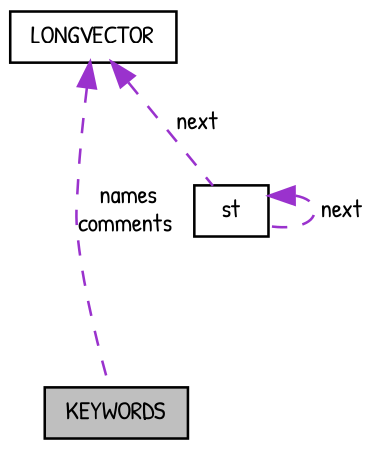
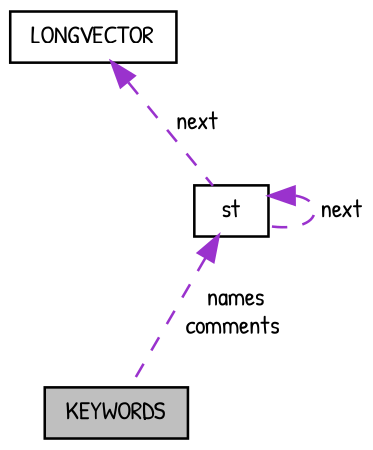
  digraph {
    fontname="Patrick Hand"
    node [color=black fontname="Patrick Hand" fontsize=10 shape=record]
    edge [color=darkorchid3 dir=back fontname="Patrick Hand" fontsize=10 labelfontname=FreeSans labelfontsize=10 style=dashed]
    n1 [fillcolor=grey75 fontcolor=black height=0.2 label=KEYWORDS style=filled width=0.4]
    n2 [height=0.2 label=st width=0.4]
    n3 [height=0.2 label=LONGVECTOR width=0.4]
-   n3 -> n1 [label=" names\ncomments"]
+   n2 -> n1 [label=" names\ncomments"]
    n2 -> n2 [label=" next"]
    n3 -> n2 [label=" next"]
  }
